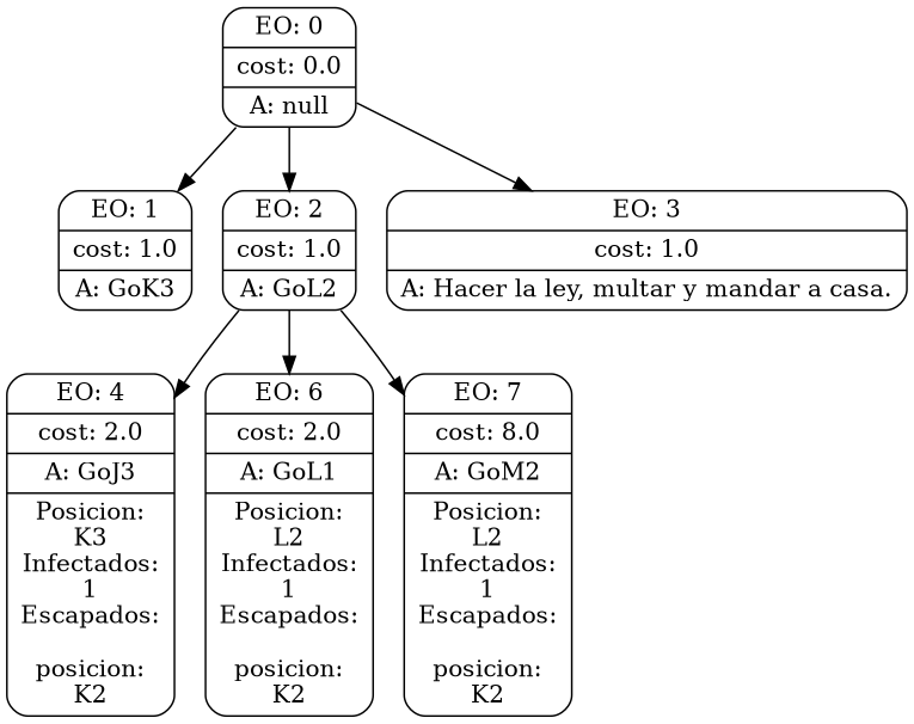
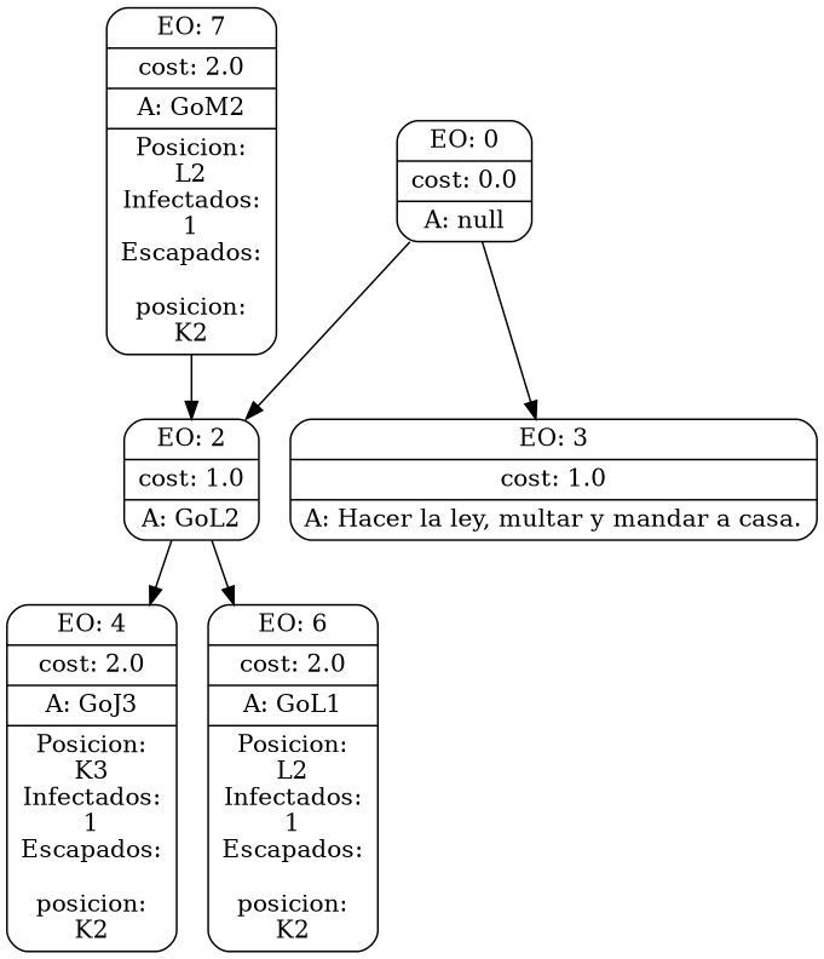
  digraph {
    node [shape=Mrecord]
    n1 [label="{EO: 0|cost: 0.0|A: null}"]
-   n2 [label="{EO: 1|cost: 1.0|A: GoK3}"]
    n3 [label="{EO: 2|cost: 1.0|A: GoL2}"]
    n4 [label="{EO: 3|cost: 1.0|A: Hacer la ley, multar y mandar a casa.}"]
    n5 [label="{EO: 4|cost: 2.0|A: GoJ3|Posicion:\nK3\nInfectados:\n1\nEscapados:\n\nposicion:\nK2\n}"]
    n6 [label="{EO: 6|cost: 2.0|A: GoL1|Posicion:\nL2\nInfectados:\n1\nEscapados:\n\nposicion:\nK2\n}"]
-   n7 [label="{EO: 7|cost: 8.0|A: GoM2|Posicion:\nL2\nInfectados:\n1\nEscapados:\n\nposicion:\nK2\n}"]
-   n1 -> n2
+   n7 [label="{EO: 7|cost: 2.0|A: GoM2|Posicion:\nL2\nInfectados:\n1\nEscapados:\n\nposicion:\nK2\n}"]
    n1 -> n3
    n1 -> n4
    n3 -> n5
    n3 -> n6
-   n3 -> n7
+   n7 -> n3
  }
